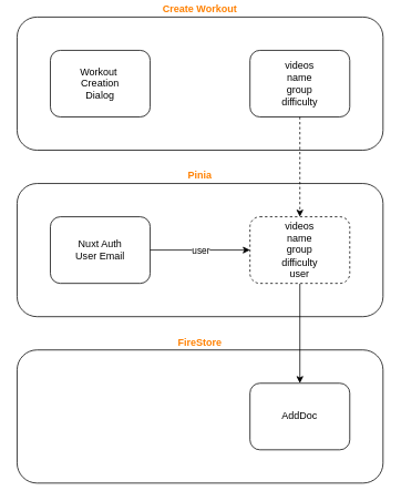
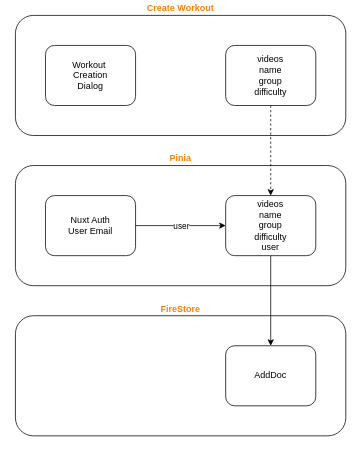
  <mxCell id="0" />
  <mxCell id="1" parent="0" />
  <mxCell id="2" value="&lt;font color=&quot;#ff8000&quot;&gt;&lt;b&gt;Pinia&lt;/b&gt;&lt;/font&gt;" style="rounded=1;whiteSpace=wrap;html=1;align=center;labelPosition=center;verticalLabelPosition=top;verticalAlign=bottom;" vertex="1" parent="1"><mxGeometry x="20" y="220" width="440" height="160" as="geometry" /></mxCell>
  <mxCell id="3" value="&lt;div style=&quot;&quot;&gt;&lt;span style=&quot;background-color: initial;&quot;&gt;&lt;b&gt;&lt;font color=&quot;#ff8000&quot;&gt;Create Workout&lt;/font&gt;&lt;/b&gt;&lt;/span&gt;&lt;/div&gt;" style="rounded=1;whiteSpace=wrap;html=1;align=center;labelPosition=center;verticalLabelPosition=top;verticalAlign=bottom;horizontal=1;" vertex="1" parent="1"><mxGeometry x="20" y="20" width="440" height="160" as="geometry" /></mxCell>
  <mxCell id="4" value="Nuxt Auth&lt;br&gt;User Email" style="rounded=1;whiteSpace=wrap;html=1;" vertex="1" parent="1"><mxGeometry x="60" y="260" width="120" height="80" as="geometry" /></mxCell>
  <mxCell id="5" value="Workout&amp;nbsp;&lt;br&gt;Creation&lt;br&gt;Dialog" style="rounded=1;whiteSpace=wrap;html=1;" vertex="1" parent="1"><mxGeometry x="60" y="60" width="120" height="80" as="geometry" /></mxCell>
  <mxCell id="6" value="videos&lt;br&gt;name&lt;br&gt;group&lt;br&gt;difficulty" style="rounded=1;whiteSpace=wrap;html=1;align=center;" vertex="1" parent="1"><mxGeometry x="300" y="60" width="120" height="80" as="geometry" /></mxCell>
  <mxCell id="7" value="" style="endArrow=classic;html=1;entryX=0;entryY=0.5;entryDx=0;entryDy=0;exitX=1;exitY=0.5;exitDx=0;exitDy=0;" edge="1" parent="1" source="4" target="11"><mxGeometry relative="1" as="geometry"><mxPoint x="210" y="200" as="sourcePoint" /><mxPoint x="330" y="320" as="targetPoint" /></mxGeometry></mxCell>
  <mxCell id="8" value="user" style="edgeLabel;resizable=0;html=1;align=center;verticalAlign=middle;" connectable="0" vertex="1" parent="7"><mxGeometry relative="1" as="geometry" /></mxCell>
  <mxCell id="9" value="&lt;font color=&quot;#ff8000&quot;&gt;&lt;b&gt;FireStore&lt;br&gt;&lt;/b&gt;&lt;/font&gt;" style="rounded=1;whiteSpace=wrap;html=1;align=center;labelPosition=center;verticalLabelPosition=top;verticalAlign=bottom;" vertex="1" parent="1"><mxGeometry x="20" y="420" width="440" height="160" as="geometry" /></mxCell>
  <mxCell id="10" style="edgeStyle=none;html=1;entryX=0.5;entryY=0;entryDx=0;entryDy=0;fontColor=#FF8000;" edge="1" parent="1" source="11" target="13"><mxGeometry relative="1" as="geometry" /></mxCell>
- <mxCell id="11" value="videos&lt;br&gt;name&lt;br&gt;group&lt;br&gt;difficulty&lt;br&gt;user" style="rounded=1;whiteSpace=wrap;html=1;gradientColor=none;dashed=1;" vertex="1" parent="1"><mxGeometry x="300" y="260" width="120" height="80" as="geometry" /></mxCell>
+ <mxCell id="11" value="videos&lt;br&gt;name&lt;br&gt;group&lt;br&gt;difficulty&lt;br&gt;user" style="rounded=1;whiteSpace=wrap;html=1;gradientColor=none;" vertex="1" parent="1"><mxGeometry x="300" y="260" width="120" height="80" as="geometry" /></mxCell>
  <mxCell id="12" value="" style="endArrow=classic;html=1;fontColor=#FF8000;exitX=0.5;exitY=1;exitDx=0;exitDy=0;entryX=0.5;entryY=0;entryDx=0;entryDy=0;dashed=1;" edge="1" parent="1" source="6" target="11"><mxGeometry width="50" height="50" relative="1" as="geometry"><mxPoint x="260" y="340" as="sourcePoint" /><mxPoint x="310" y="290" as="targetPoint" /></mxGeometry></mxCell>
  <mxCell id="13" value="AddDoc" style="rounded=1;whiteSpace=wrap;html=1;" vertex="1" parent="1"><mxGeometry x="300" y="460" width="120" height="80" as="geometry" /></mxCell>
